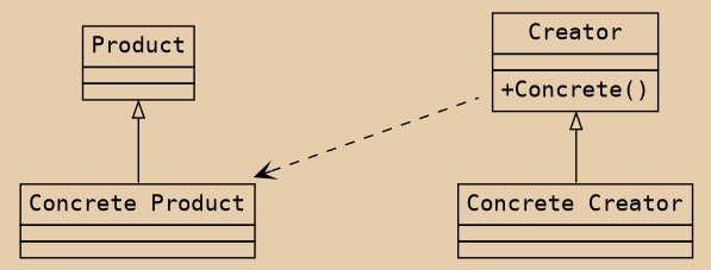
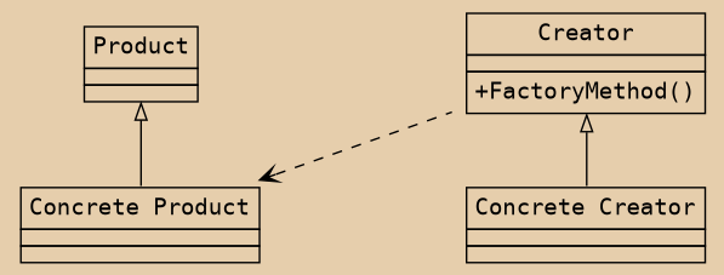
  digraph {
    bgcolor="#E6CEAC"
    fontname="DejaVu Sans Mono"
    nodesep=1.5
    style=invis
    node [fontname="DejaVu Sans Mono" shape=none]
    edge [fontname="DejaVu Sans Mono"]
    n1 [label=< <TABLE BORDER="0" CELLBORDER="1" CELLSPACING="0" CELLPADDING="4">  <TR>    <TD PORT="0">Product</TD>  </TR>  <TR>    <TD PORT="1"></TD>  </TR>  <TR>    <TD PORT="2"></TD>  </TR> </TABLE>>]
-   n2 [label=< <TABLE BORDER="0" CELLBORDER="1" CELLSPACING="0" CELLPADDING="4">  <TR>    <TD PORT="0">Creator</TD>  </TR>  <TR>    <TD PORT="1"></TD>  </TR>  <TR>    <TD PORT="2">+Concrete()</TD>  </TR> </TABLE>>]
+   n2 [label=< <TABLE BORDER="0" CELLBORDER="1" CELLSPACING="0" CELLPADDING="4">  <TR>    <TD PORT="0">Creator</TD>  </TR>  <TR>    <TD PORT="1"></TD>  </TR>  <TR>    <TD PORT="2">+FactoryMethod()</TD>  </TR> </TABLE>>]
    n3 [label=< <TABLE BORDER="0" CELLBORDER="1" CELLSPACING="0" CELLPADDING="4">  <TR>    <TD PORT="one">Concrete Creator</TD>  </TR>  <TR>    <TD PORT="two"></TD>  </TR>  <TR>    <TD PORT="three"></TD>  </TR> </TABLE>>]
    n4 [label=< <TABLE BORDER="0" CELLBORDER="1" CELLSPACING="0" CELLPADDING="4">  <TR>    <TD PORT="fir">Concrete Product</TD>  </TR>  <TR>    <TD PORT="snd"></TD>  </TR>  <TR>    <TD PORT="thir"></TD>  </TR> </TABLE>>]
    subgraph sub_1 {
      rank=same
      n1
      n2
    }
    subgraph sub_2 {
      rank=same
      n3
      n4
    }
    n1 -> n4 [arrowtail=empty dir=back headport=fir tailport=2]
    n2 -> n3 [style=invis]
    n3 -> n2 [arrowhead=empty headport=2 tailport=one]
    n4 -> n2 [arrowtail=open dir=back style=dashed]
  }
